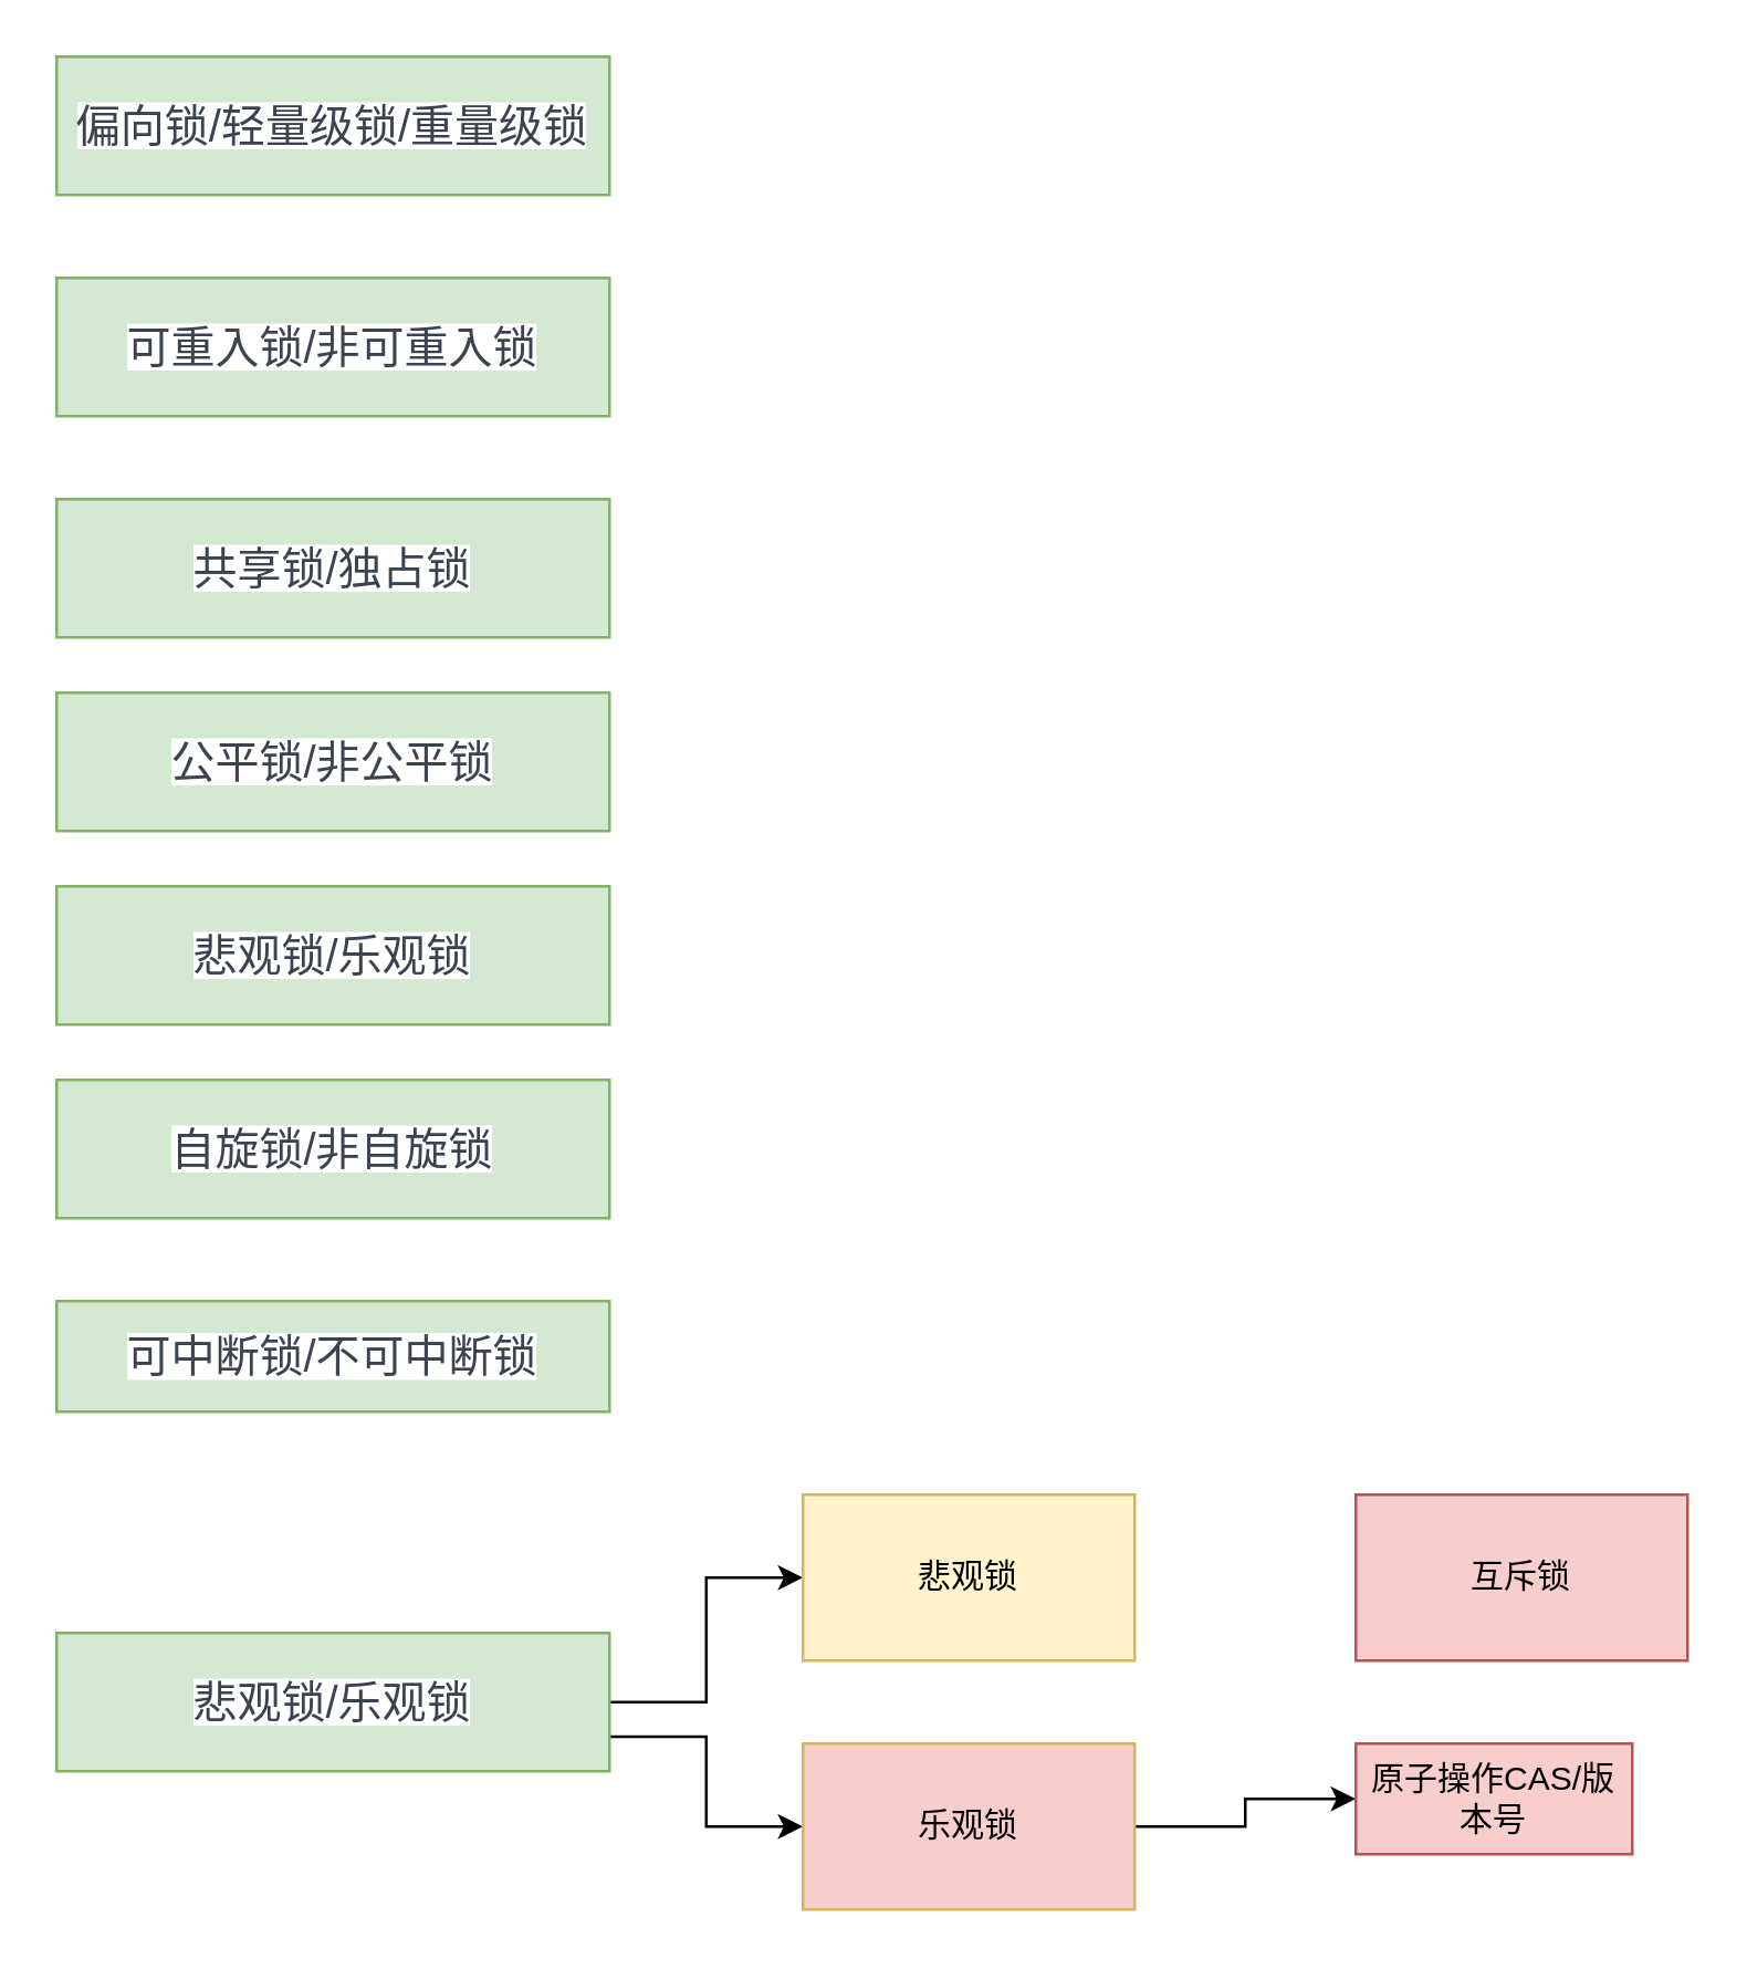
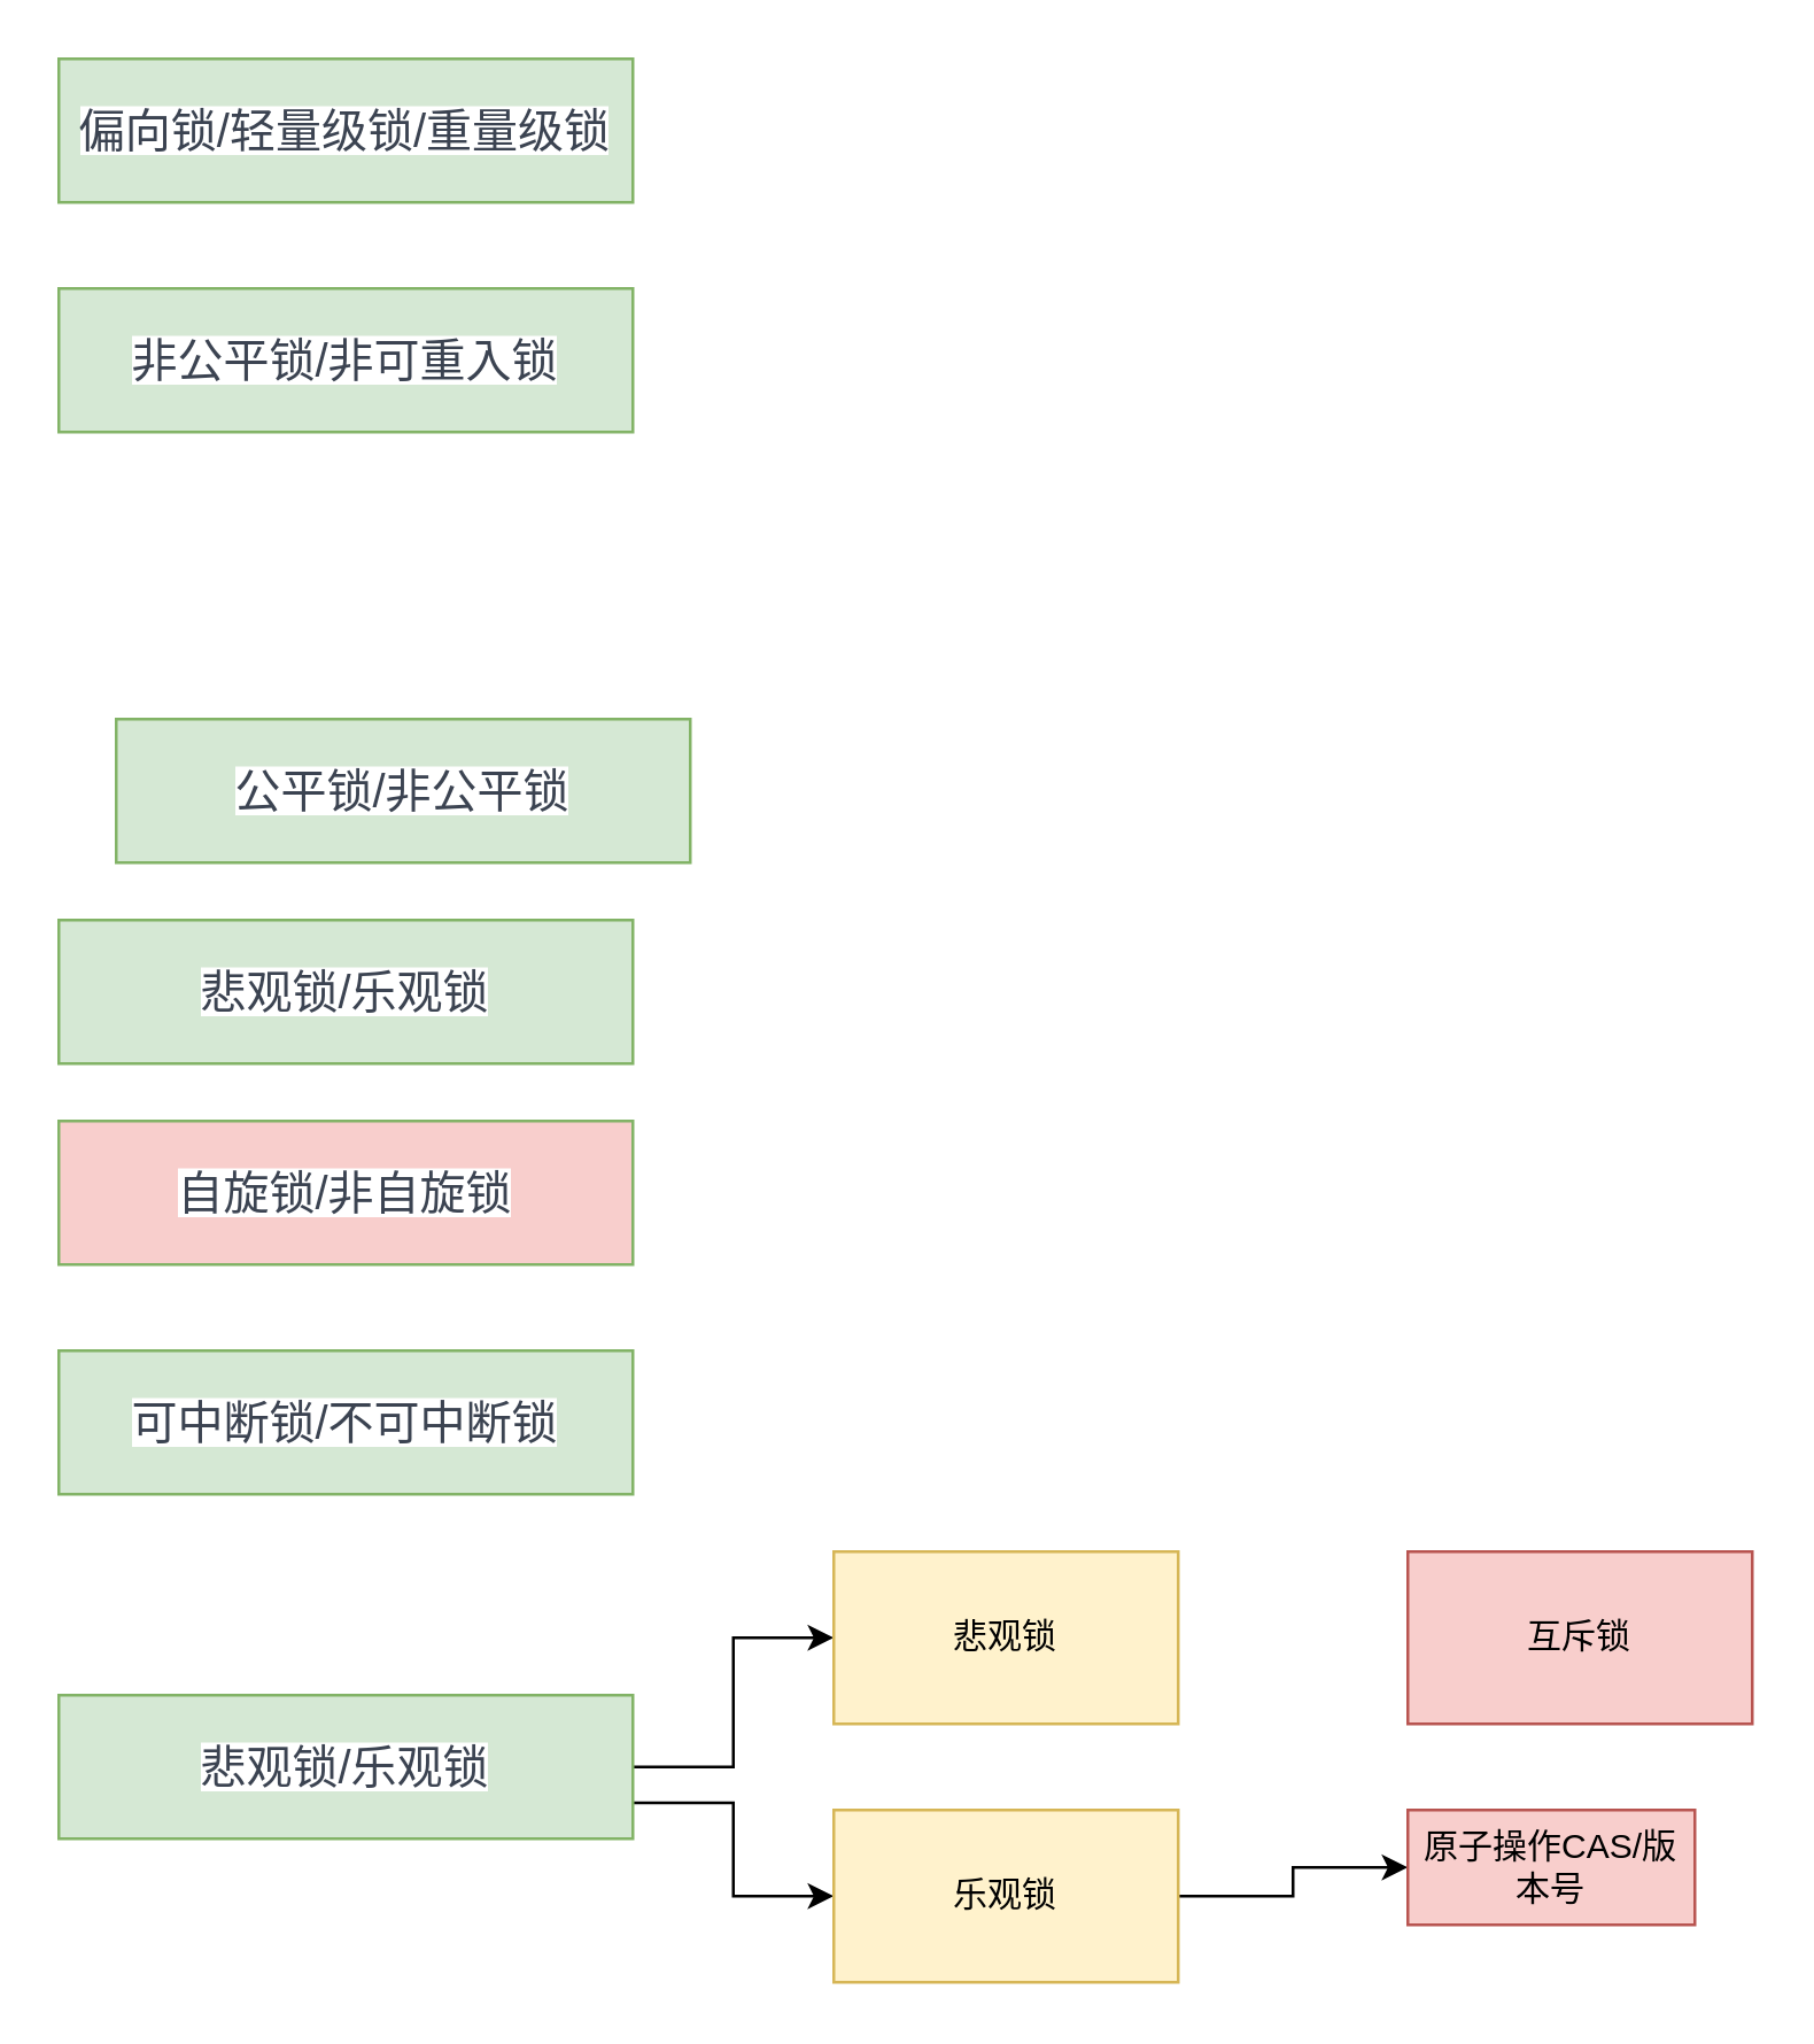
  <mxCell id="0" />
  <mxCell id="1" parent="0" />
  <mxCell id="2" value="&lt;span style=&quot;color: rgb(59 , 67 , 81) ; font-family: sans-serif ; font-size: 16px ; text-align: left ; background-color: rgb(255 , 255 , 255)&quot;&gt;偏向锁/轻量级锁/重量级锁&lt;/span&gt;" style="rounded=0;whiteSpace=wrap;html=1;fillColor=#d5e8d4;strokeColor=#82b366;" parent="1" vertex="1"><mxGeometry x="20" y="20" width="200" height="50" as="geometry" /></mxCell>
- <mxCell id="3" value="&lt;span style=&quot;color: rgb(59 , 67 , 81) ; font-family: sans-serif ; font-size: 16px ; text-align: left ; background-color: rgb(255 , 255 , 255)&quot;&gt;可重入锁/非可重入锁&lt;/span&gt;" style="rounded=0;whiteSpace=wrap;html=1;fillColor=#d5e8d4;strokeColor=#82b366;" parent="1" vertex="1"><mxGeometry x="20" y="100" width="200" height="50" as="geometry" /></mxCell>
- <mxCell id="4" value="&lt;span style=&quot;color: rgb(59 , 67 , 81) ; font-family: sans-serif ; font-size: 16px ; text-align: left ; background-color: rgb(255 , 255 , 255)&quot;&gt;共享锁/独占锁&lt;/span&gt;" style="rounded=0;whiteSpace=wrap;html=1;fillColor=#d5e8d4;strokeColor=#82b366;" parent="1" vertex="1"><mxGeometry x="20" y="180" width="200" height="50" as="geometry" /></mxCell>
- <mxCell id="5" value="&lt;span style=&quot;color: rgb(59 , 67 , 81) ; font-family: sans-serif ; font-size: 16px ; text-align: left ; background-color: rgb(255 , 255 , 255)&quot;&gt;公平锁/非公平锁&lt;/span&gt;" style="rounded=0;whiteSpace=wrap;html=1;fillColor=#d5e8d4;strokeColor=#82b366;" parent="1" vertex="1"><mxGeometry x="20" y="250" width="200" height="50" as="geometry" /></mxCell>
+ <mxCell id="3" value="&lt;span style=&quot;color: rgb(59 , 67 , 81) ; font-family: sans-serif ; font-size: 16px ; text-align: left ; background-color: rgb(255 , 255 , 255)&quot;&gt;非公平锁/非可重入锁&lt;/span&gt;" style="rounded=0;whiteSpace=wrap;html=1;fillColor=#d5e8d4;strokeColor=#82b366;" parent="1" vertex="1"><mxGeometry x="20" y="100" width="200" height="50" as="geometry" /></mxCell>
+ <mxCell id="5" value="&lt;span style=&quot;color: rgb(59 , 67 , 81) ; font-family: sans-serif ; font-size: 16px ; text-align: left ; background-color: rgb(255 , 255 , 255)&quot;&gt;公平锁/非公平锁&lt;/span&gt;" style="rounded=0;whiteSpace=wrap;html=1;fillColor=#d5e8d4;strokeColor=#82b366;" parent="1" vertex="1"><mxGeometry x="40" y="250" width="200" height="50" as="geometry" /></mxCell>
  <mxCell id="6" value="&lt;span style=&quot;color: rgb(59 , 67 , 81) ; font-family: sans-serif ; font-size: 16px ; text-align: left ; background-color: rgb(255 , 255 , 255)&quot;&gt;悲观锁/乐观锁&lt;/span&gt;" style="rounded=0;whiteSpace=wrap;html=1;fillColor=#d5e8d4;strokeColor=#82b366;" parent="1" vertex="1"><mxGeometry x="20" y="320" width="200" height="50" as="geometry" /></mxCell>
- <mxCell id="7" value="&lt;div&gt;&lt;span style=&quot;color: rgb(59 , 67 , 81) ; font-family: sans-serif ; font-size: 16px ; text-align: left ; background-color: rgb(255 , 255 , 255)&quot;&gt;自旋锁/非自旋锁&lt;/span&gt;&lt;font color=&quot;#3b4351&quot; face=&quot;sans-serif&quot;&gt;&lt;span style=&quot;font-size: 16px&quot;&gt;&lt;br&gt;&lt;/span&gt;&lt;/font&gt;&lt;/div&gt;" style="rounded=0;whiteSpace=wrap;html=1;fillColor=#d5e8d4;strokeColor=#82b366;" parent="1" vertex="1"><mxGeometry x="20" y="390" width="200" height="50" as="geometry" /></mxCell>
- <mxCell id="8" value="&lt;div&gt;&lt;span style=&quot;color: rgb(59 , 67 , 81) ; font-family: sans-serif ; font-size: 16px ; text-align: left ; background-color: rgb(255 , 255 , 255)&quot;&gt;可中断锁/不可中断锁&lt;/span&gt;&lt;font color=&quot;#3b4351&quot; face=&quot;sans-serif&quot;&gt;&lt;span style=&quot;font-size: 16px&quot;&gt;&lt;br&gt;&lt;/span&gt;&lt;/font&gt;&lt;/div&gt;" style="rounded=0;whiteSpace=wrap;html=1;fillColor=#d5e8d4;strokeColor=#82b366;" parent="1" vertex="1"><mxGeometry x="20" y="470" width="200" height="40" as="geometry" /></mxCell>
+ <mxCell id="7" value="&lt;div&gt;&lt;span style=&quot;color: rgb(59 , 67 , 81) ; font-family: sans-serif ; font-size: 16px ; text-align: left ; background-color: rgb(255 , 255 , 255)&quot;&gt;自旋锁/非自旋锁&lt;/span&gt;&lt;font color=&quot;#3b4351&quot; face=&quot;sans-serif&quot;&gt;&lt;span style=&quot;font-size: 16px&quot;&gt;&lt;br&gt;&lt;/span&gt;&lt;/font&gt;&lt;/div&gt;" style="rounded=0;whiteSpace=wrap;html=1;fillColor=#f8cecc;strokeColor=#82b366;" parent="1" vertex="1"><mxGeometry x="20" y="390" width="200" height="50" as="geometry" /></mxCell>
+ <mxCell id="8" value="&lt;div&gt;&lt;span style=&quot;color: rgb(59 , 67 , 81) ; font-family: sans-serif ; font-size: 16px ; text-align: left ; background-color: rgb(255 , 255 , 255)&quot;&gt;可中断锁/不可中断锁&lt;/span&gt;&lt;font color=&quot;#3b4351&quot; face=&quot;sans-serif&quot;&gt;&lt;span style=&quot;font-size: 16px&quot;&gt;&lt;br&gt;&lt;/span&gt;&lt;/font&gt;&lt;/div&gt;" style="rounded=0;whiteSpace=wrap;html=1;fillColor=#d5e8d4;strokeColor=#82b366;" parent="1" vertex="1"><mxGeometry x="20" y="470" width="200" height="50" as="geometry" /></mxCell>
  <mxCell id="9" value="" style="edgeStyle=orthogonalEdgeStyle;rounded=0;orthogonalLoop=1;jettySize=auto;html=1;" parent="1" source="11" target="12" edge="1"><mxGeometry relative="1" as="geometry" /></mxCell>
  <mxCell id="10" style="edgeStyle=orthogonalEdgeStyle;rounded=0;orthogonalLoop=1;jettySize=auto;html=1;exitX=1;exitY=0.75;exitDx=0;exitDy=0;endArrow=classic;endFill=1;entryX=0;entryY=0.5;entryDx=0;entryDy=0;" parent="1" source="11" target="14" edge="1"><mxGeometry relative="1" as="geometry"><mxPoint x="260" y="660" as="targetPoint" /></mxGeometry></mxCell>
  <mxCell id="11" value="&lt;span style=&quot;color: rgb(59 , 67 , 81) ; font-family: sans-serif ; font-size: 16px ; text-align: left ; background-color: rgb(255 , 255 , 255)&quot;&gt;悲观锁/乐观锁&lt;/span&gt;" style="rounded=0;whiteSpace=wrap;html=1;fillColor=#d5e8d4;strokeColor=#82b366;" parent="1" vertex="1"><mxGeometry x="20" y="590" width="200" height="50" as="geometry" /></mxCell>
  <mxCell id="12" value="悲观锁" style="whiteSpace=wrap;html=1;fillColor=#fff2cc;strokeColor=#d6b656;rounded=0;" parent="1" vertex="1"><mxGeometry x="290" y="540" width="120" height="60" as="geometry" /></mxCell>
  <mxCell id="13" value="" style="edgeStyle=orthogonalEdgeStyle;rounded=0;orthogonalLoop=1;jettySize=auto;html=1;endArrow=classic;endFill=1;" parent="1" source="14" target="16" edge="1"><mxGeometry relative="1" as="geometry" /></mxCell>
- <mxCell id="14" value="乐观锁" style="whiteSpace=wrap;html=1;fillColor=#f8cecc;strokeColor=#d6b656;rounded=0;" parent="1" vertex="1"><mxGeometry x="290" y="630" width="120" height="60" as="geometry" /></mxCell>
+ <mxCell id="14" value="乐观锁" style="whiteSpace=wrap;html=1;fillColor=#fff2cc;strokeColor=#d6b656;rounded=0;" parent="1" vertex="1"><mxGeometry x="290" y="630" width="120" height="60" as="geometry" /></mxCell>
  <mxCell id="15" value="互斥锁" style="whiteSpace=wrap;html=1;fillColor=#f8cecc;strokeColor=#b85450;rounded=0;" parent="1" vertex="1"><mxGeometry x="490" y="540" width="120" height="60" as="geometry" /></mxCell>
  <mxCell id="16" value="原子操作CAS/版本号" style="whiteSpace=wrap;html=1;fillColor=#f8cecc;strokeColor=#b85450;rounded=0;" parent="1" vertex="1"><mxGeometry x="490" y="630" width="100" height="40" as="geometry" /></mxCell>
